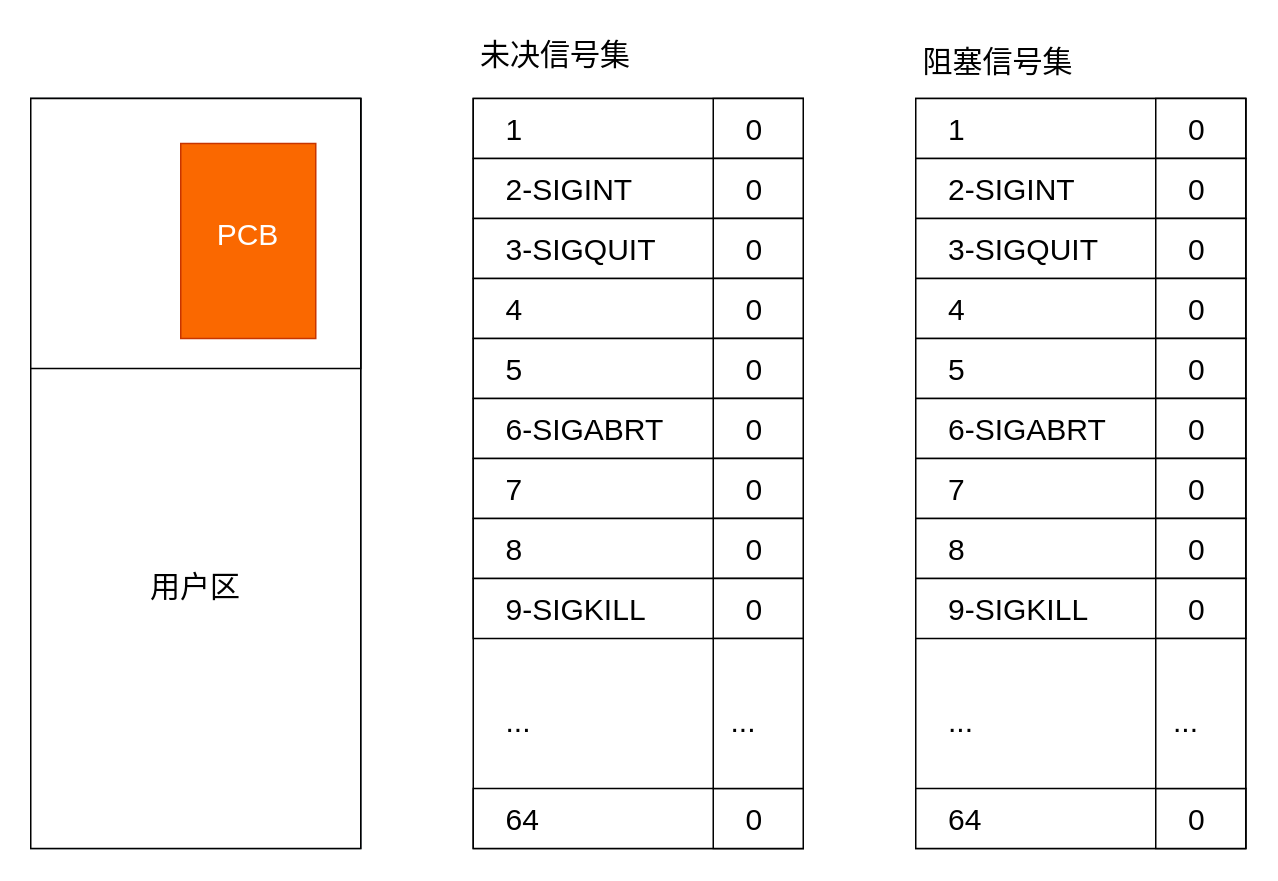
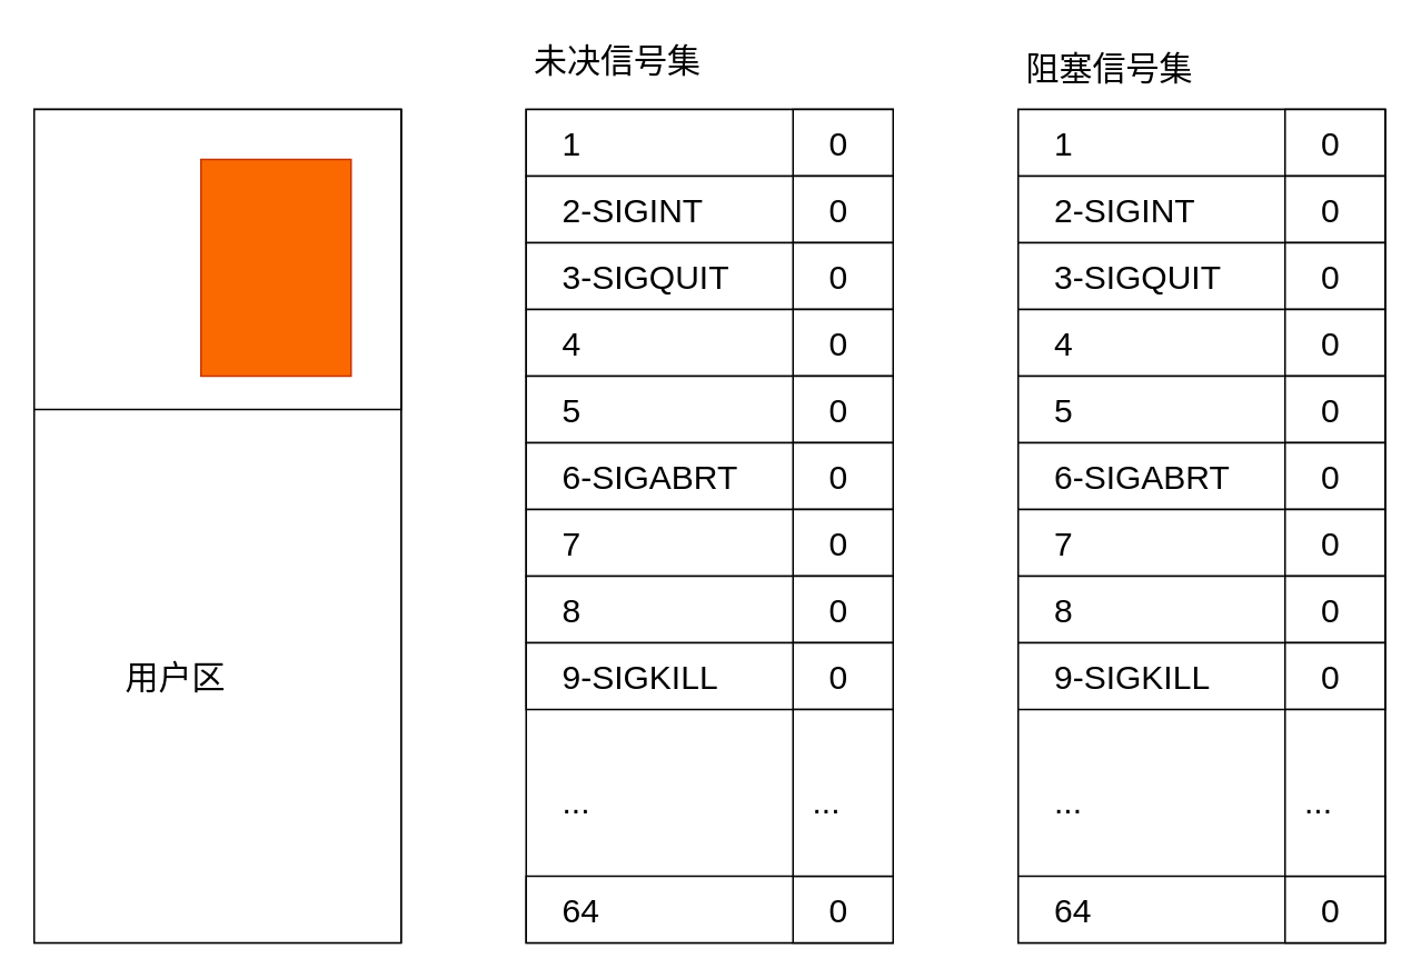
  <mxCell id="0" />
  <mxCell id="1" parent="0" />
  <mxCell id="2" value="" style="group;fillColor=#647687;fontColor=#ffffff;strokeColor=#314354;" vertex="1" connectable="0" parent="1"><mxGeometry x="20" y="65" width="220" height="500" as="geometry" /></mxCell>
  <mxCell id="3" value="" style="rounded=0;whiteSpace=wrap;html=1;" vertex="1" parent="2"><mxGeometry width="220.0" height="500" as="geometry" /></mxCell>
  <mxCell id="4" value="" style="rounded=0;whiteSpace=wrap;html=1;" vertex="1" parent="2"><mxGeometry width="220.0" height="180" as="geometry" /></mxCell>
- <mxCell id="5" value="&lt;font style=&quot;font-size: 20px;&quot;&gt;用户区&lt;/font&gt;" style="text;html=1;align=center;verticalAlign=middle;whiteSpace=wrap;rounded=0;" vertex="1" parent="2"><mxGeometry x="65" y="310" width="90" height="30" as="geometry" /></mxCell>
+ <mxCell id="5" value="&lt;font style=&quot;font-size: 20px;&quot;&gt;用户区&lt;/font&gt;" style="text;html=1;align=center;verticalAlign=middle;whiteSpace=wrap;rounded=0;" vertex="1" parent="2"><mxGeometry x="40" y="325" width="90" height="30" as="geometry" /></mxCell>
  <mxCell id="6" value="" style="rounded=0;whiteSpace=wrap;html=1;fillColor=#fa6800;strokeColor=#C73500;fillStyle=solid;fontColor=#000000;" vertex="1" parent="2"><mxGeometry x="100" y="30" width="90" height="130" as="geometry" /></mxCell>
- <mxCell id="7" value="&lt;font style=&quot;font-size: 20px;&quot;&gt;PCB&lt;/font&gt;" style="text;html=1;align=center;verticalAlign=middle;whiteSpace=wrap;rounded=0;fontColor=#FFFFFF;" vertex="1" parent="2"><mxGeometry x="100" y="75" width="90" height="30" as="geometry" /></mxCell>
  <mxCell id="8" value="&lt;font style=&quot;font-size: 20px;&quot;&gt;未决信号集&lt;/font&gt;" style="text;html=1;align=center;verticalAlign=middle;whiteSpace=wrap;rounded=0;" vertex="1" parent="1"><mxGeometry x="315" y="20" width="110" height="30" as="geometry" /></mxCell>
  <mxCell id="9" value="&lt;span style=&quot;font-size: 20px;&quot;&gt;阻塞信号集&lt;/span&gt;" style="text;html=1;align=center;verticalAlign=middle;whiteSpace=wrap;rounded=0;" vertex="1" parent="1"><mxGeometry x="610" y="25" width="110" height="30" as="geometry" /></mxCell>
  <mxCell id="10" value="" style="group" vertex="1" connectable="0" parent="1"><mxGeometry x="610" y="65" width="220" height="500" as="geometry" /></mxCell>
  <mxCell id="11" value="" style="rounded=0;whiteSpace=wrap;html=1;" vertex="1" parent="10"><mxGeometry width="220.0" height="500" as="geometry" /></mxCell>
  <mxCell id="12" value="" style="group" vertex="1" connectable="0" parent="10"><mxGeometry width="220" height="40" as="geometry" /></mxCell>
  <mxCell id="13" value="" style="rounded=0;whiteSpace=wrap;html=1;" vertex="1" parent="12"><mxGeometry width="220" height="40" as="geometry" /></mxCell>
  <mxCell id="14" value="" style="rounded=0;whiteSpace=wrap;html=1;" vertex="1" parent="12"><mxGeometry x="160" width="60" height="40" as="geometry" /></mxCell>
  <mxCell id="15" value="&lt;font style=&quot;font-size: 20px;&quot;&gt;1&lt;/font&gt;" style="text;html=1;align=left;verticalAlign=middle;whiteSpace=wrap;rounded=0;" vertex="1" parent="12"><mxGeometry x="20" y="5" width="90" height="30" as="geometry" /></mxCell>
  <mxCell id="16" value="&lt;font style=&quot;font-size: 20px;&quot;&gt;0&lt;/font&gt;" style="text;html=1;align=left;verticalAlign=middle;whiteSpace=wrap;rounded=0;" vertex="1" parent="12"><mxGeometry x="180" y="5" width="20" height="30" as="geometry" /></mxCell>
  <mxCell id="17" value="" style="group" vertex="1" connectable="0" parent="10"><mxGeometry y="40" width="220" height="40" as="geometry" /></mxCell>
  <mxCell id="18" value="" style="rounded=0;whiteSpace=wrap;html=1;" vertex="1" parent="17"><mxGeometry width="220" height="40" as="geometry" /></mxCell>
  <mxCell id="19" value="" style="rounded=0;whiteSpace=wrap;html=1;" vertex="1" parent="17"><mxGeometry x="160" width="60" height="40" as="geometry" /></mxCell>
  <mxCell id="20" value="&lt;font style=&quot;font-size: 20px;&quot;&gt;2-SIGINT&lt;/font&gt;" style="text;html=1;align=left;verticalAlign=middle;whiteSpace=wrap;rounded=0;" vertex="1" parent="17"><mxGeometry x="20" y="5" width="90" height="30" as="geometry" /></mxCell>
  <mxCell id="21" value="&lt;font style=&quot;font-size: 20px;&quot;&gt;0&lt;/font&gt;" style="text;html=1;align=left;verticalAlign=middle;whiteSpace=wrap;rounded=0;" vertex="1" parent="17"><mxGeometry x="180" y="5" width="20" height="30" as="geometry" /></mxCell>
  <mxCell id="22" value="" style="group" vertex="1" connectable="0" parent="10"><mxGeometry y="80" width="220" height="40" as="geometry" /></mxCell>
  <mxCell id="23" value="" style="rounded=0;whiteSpace=wrap;html=1;" vertex="1" parent="22"><mxGeometry width="220" height="40" as="geometry" /></mxCell>
  <mxCell id="24" value="" style="rounded=0;whiteSpace=wrap;html=1;" vertex="1" parent="22"><mxGeometry x="160" width="60" height="40" as="geometry" /></mxCell>
  <mxCell id="25" value="&lt;font style=&quot;font-size: 20px;&quot;&gt;3-SIGQUIT&lt;/font&gt;" style="text;html=1;align=left;verticalAlign=middle;whiteSpace=wrap;rounded=0;" vertex="1" parent="22"><mxGeometry x="20" y="5" width="110" height="30" as="geometry" /></mxCell>
  <mxCell id="26" value="&lt;font style=&quot;font-size: 20px;&quot;&gt;0&lt;/font&gt;" style="text;html=1;align=left;verticalAlign=middle;whiteSpace=wrap;rounded=0;" vertex="1" parent="22"><mxGeometry x="180" y="5" width="20" height="30" as="geometry" /></mxCell>
  <mxCell id="27" value="" style="group" vertex="1" connectable="0" parent="10"><mxGeometry y="120" width="220" height="40" as="geometry" /></mxCell>
  <mxCell id="28" value="" style="rounded=0;whiteSpace=wrap;html=1;" vertex="1" parent="27"><mxGeometry width="220" height="40" as="geometry" /></mxCell>
  <mxCell id="29" value="" style="rounded=0;whiteSpace=wrap;html=1;" vertex="1" parent="27"><mxGeometry x="160" width="60" height="40" as="geometry" /></mxCell>
  <mxCell id="30" value="&lt;font style=&quot;font-size: 20px;&quot;&gt;4&lt;/font&gt;" style="text;html=1;align=left;verticalAlign=middle;whiteSpace=wrap;rounded=0;" vertex="1" parent="27"><mxGeometry x="20" y="5" width="90" height="30" as="geometry" /></mxCell>
  <mxCell id="31" value="&lt;font style=&quot;font-size: 20px;&quot;&gt;0&lt;/font&gt;" style="text;html=1;align=left;verticalAlign=middle;whiteSpace=wrap;rounded=0;" vertex="1" parent="27"><mxGeometry x="180" y="5" width="20" height="30" as="geometry" /></mxCell>
  <mxCell id="32" value="" style="group" vertex="1" connectable="0" parent="10"><mxGeometry y="160" width="220" height="40" as="geometry" /></mxCell>
  <mxCell id="33" value="" style="rounded=0;whiteSpace=wrap;html=1;" vertex="1" parent="32"><mxGeometry width="220" height="40" as="geometry" /></mxCell>
  <mxCell id="34" value="" style="rounded=0;whiteSpace=wrap;html=1;" vertex="1" parent="32"><mxGeometry x="160" width="60" height="40" as="geometry" /></mxCell>
  <mxCell id="35" value="&lt;font style=&quot;font-size: 20px;&quot;&gt;5&lt;/font&gt;" style="text;html=1;align=left;verticalAlign=middle;whiteSpace=wrap;rounded=0;" vertex="1" parent="32"><mxGeometry x="20" y="5" width="90" height="30" as="geometry" /></mxCell>
  <mxCell id="36" value="&lt;font style=&quot;font-size: 20px;&quot;&gt;0&lt;/font&gt;" style="text;html=1;align=left;verticalAlign=middle;whiteSpace=wrap;rounded=0;" vertex="1" parent="32"><mxGeometry x="180" y="5" width="20" height="30" as="geometry" /></mxCell>
  <mxCell id="37" value="" style="group" vertex="1" connectable="0" parent="10"><mxGeometry y="200" width="220" height="40" as="geometry" /></mxCell>
  <mxCell id="38" value="" style="rounded=0;whiteSpace=wrap;html=1;" vertex="1" parent="37"><mxGeometry width="220" height="40" as="geometry" /></mxCell>
  <mxCell id="39" value="" style="rounded=0;whiteSpace=wrap;html=1;" vertex="1" parent="37"><mxGeometry x="160" width="60" height="40" as="geometry" /></mxCell>
  <mxCell id="40" value="&lt;font style=&quot;font-size: 20px;&quot;&gt;6-SIGABRT&lt;/font&gt;" style="text;html=1;align=left;verticalAlign=middle;whiteSpace=wrap;rounded=0;" vertex="1" parent="37"><mxGeometry x="20" y="5" width="110" height="30" as="geometry" /></mxCell>
  <mxCell id="41" value="&lt;font style=&quot;font-size: 20px;&quot;&gt;0&lt;/font&gt;" style="text;html=1;align=left;verticalAlign=middle;whiteSpace=wrap;rounded=0;" vertex="1" parent="37"><mxGeometry x="180" y="5" width="20" height="30" as="geometry" /></mxCell>
  <mxCell id="42" value="" style="group" vertex="1" connectable="0" parent="10"><mxGeometry y="240" width="220" height="40" as="geometry" /></mxCell>
  <mxCell id="43" value="" style="rounded=0;whiteSpace=wrap;html=1;" vertex="1" parent="42"><mxGeometry width="220" height="40" as="geometry" /></mxCell>
  <mxCell id="44" value="" style="rounded=0;whiteSpace=wrap;html=1;" vertex="1" parent="42"><mxGeometry x="160" width="60" height="40" as="geometry" /></mxCell>
  <mxCell id="45" value="&lt;font style=&quot;font-size: 20px;&quot;&gt;7&lt;/font&gt;" style="text;html=1;align=left;verticalAlign=middle;whiteSpace=wrap;rounded=0;" vertex="1" parent="42"><mxGeometry x="20" y="5" width="90" height="30" as="geometry" /></mxCell>
  <mxCell id="46" value="&lt;font style=&quot;font-size: 20px;&quot;&gt;0&lt;/font&gt;" style="text;html=1;align=left;verticalAlign=middle;whiteSpace=wrap;rounded=0;" vertex="1" parent="42"><mxGeometry x="180" y="5" width="20" height="30" as="geometry" /></mxCell>
  <mxCell id="47" value="" style="group" vertex="1" connectable="0" parent="10"><mxGeometry y="280" width="220" height="40" as="geometry" /></mxCell>
  <mxCell id="48" value="" style="rounded=0;whiteSpace=wrap;html=1;" vertex="1" parent="47"><mxGeometry width="220" height="40" as="geometry" /></mxCell>
  <mxCell id="49" value="" style="rounded=0;whiteSpace=wrap;html=1;" vertex="1" parent="47"><mxGeometry x="160" width="60" height="40" as="geometry" /></mxCell>
  <mxCell id="50" value="&lt;font style=&quot;font-size: 20px;&quot;&gt;8&lt;/font&gt;" style="text;html=1;align=left;verticalAlign=middle;whiteSpace=wrap;rounded=0;" vertex="1" parent="47"><mxGeometry x="20" y="5" width="90" height="30" as="geometry" /></mxCell>
  <mxCell id="51" value="&lt;font style=&quot;font-size: 20px;&quot;&gt;0&lt;/font&gt;" style="text;html=1;align=left;verticalAlign=middle;whiteSpace=wrap;rounded=0;" vertex="1" parent="47"><mxGeometry x="180" y="5" width="20" height="30" as="geometry" /></mxCell>
  <mxCell id="52" value="" style="group" vertex="1" connectable="0" parent="10"><mxGeometry y="460" width="220" height="40" as="geometry" /></mxCell>
  <mxCell id="53" value="" style="rounded=0;whiteSpace=wrap;html=1;" vertex="1" parent="52"><mxGeometry width="220" height="40" as="geometry" /></mxCell>
  <mxCell id="54" value="" style="rounded=0;whiteSpace=wrap;html=1;" vertex="1" parent="52"><mxGeometry x="160" width="60" height="40" as="geometry" /></mxCell>
  <mxCell id="55" value="&lt;font style=&quot;font-size: 20px;&quot;&gt;64&lt;/font&gt;" style="text;html=1;align=left;verticalAlign=middle;whiteSpace=wrap;rounded=0;" vertex="1" parent="52"><mxGeometry x="20" y="5" width="90" height="30" as="geometry" /></mxCell>
  <mxCell id="56" value="&lt;font style=&quot;font-size: 20px;&quot;&gt;0&lt;/font&gt;" style="text;html=1;align=left;verticalAlign=middle;whiteSpace=wrap;rounded=0;" vertex="1" parent="52"><mxGeometry x="180" y="5" width="20" height="30" as="geometry" /></mxCell>
  <mxCell id="57" value="" style="group" vertex="1" connectable="0" parent="10"><mxGeometry y="320" width="220" height="40" as="geometry" /></mxCell>
  <mxCell id="58" value="" style="rounded=0;whiteSpace=wrap;html=1;" vertex="1" parent="57"><mxGeometry width="220" height="40" as="geometry" /></mxCell>
  <mxCell id="59" value="" style="rounded=0;whiteSpace=wrap;html=1;" vertex="1" parent="57"><mxGeometry x="160" width="60" height="40" as="geometry" /></mxCell>
  <mxCell id="60" value="&lt;font style=&quot;font-size: 20px;&quot;&gt;9-SIGKILL&lt;/font&gt;" style="text;html=1;align=left;verticalAlign=middle;whiteSpace=wrap;rounded=0;" vertex="1" parent="57"><mxGeometry x="20" y="5" width="110" height="30" as="geometry" /></mxCell>
  <mxCell id="61" value="&lt;font style=&quot;font-size: 20px;&quot;&gt;0&lt;/font&gt;" style="text;html=1;align=left;verticalAlign=middle;whiteSpace=wrap;rounded=0;" vertex="1" parent="57"><mxGeometry x="180" y="5" width="20" height="30" as="geometry" /></mxCell>
  <mxCell id="62" value="&lt;span style=&quot;font-size: 20px;&quot;&gt;...&lt;/span&gt;" style="text;html=1;align=left;verticalAlign=middle;whiteSpace=wrap;rounded=0;" vertex="1" parent="10"><mxGeometry x="20" y="400" width="90" height="30" as="geometry" /></mxCell>
  <mxCell id="63" value="" style="rounded=0;whiteSpace=wrap;html=1;" vertex="1" parent="10"><mxGeometry x="160" y="360" width="60" height="100" as="geometry" /></mxCell>
  <mxCell id="64" value="&lt;span style=&quot;font-size: 20px;&quot;&gt;...&lt;/span&gt;" style="text;html=1;align=left;verticalAlign=middle;whiteSpace=wrap;rounded=0;" vertex="1" parent="10"><mxGeometry x="170" y="400" width="20" height="30" as="geometry" /></mxCell>
  <mxCell id="65" value="" style="group" vertex="1" connectable="0" parent="1"><mxGeometry x="315" y="65" width="220" height="500" as="geometry" /></mxCell>
  <mxCell id="66" value="" style="rounded=0;whiteSpace=wrap;html=1;" vertex="1" parent="65"><mxGeometry width="220.0" height="500" as="geometry" /></mxCell>
  <mxCell id="67" value="" style="group" vertex="1" connectable="0" parent="65"><mxGeometry width="220" height="40" as="geometry" /></mxCell>
  <mxCell id="68" value="" style="rounded=0;whiteSpace=wrap;html=1;" vertex="1" parent="67"><mxGeometry width="220" height="40" as="geometry" /></mxCell>
  <mxCell id="69" value="" style="rounded=0;whiteSpace=wrap;html=1;" vertex="1" parent="67"><mxGeometry x="160" width="60" height="40" as="geometry" /></mxCell>
  <mxCell id="70" value="&lt;font style=&quot;font-size: 20px;&quot;&gt;1&lt;/font&gt;" style="text;html=1;align=left;verticalAlign=middle;whiteSpace=wrap;rounded=0;" vertex="1" parent="67"><mxGeometry x="20" y="5" width="90" height="30" as="geometry" /></mxCell>
  <mxCell id="71" value="&lt;font style=&quot;font-size: 20px;&quot;&gt;0&lt;/font&gt;" style="text;html=1;align=left;verticalAlign=middle;whiteSpace=wrap;rounded=0;" vertex="1" parent="67"><mxGeometry x="180" y="5" width="20" height="30" as="geometry" /></mxCell>
  <mxCell id="72" value="" style="group" vertex="1" connectable="0" parent="65"><mxGeometry y="40" width="220" height="40" as="geometry" /></mxCell>
  <mxCell id="73" value="" style="rounded=0;whiteSpace=wrap;html=1;" vertex="1" parent="72"><mxGeometry width="220" height="40" as="geometry" /></mxCell>
  <mxCell id="74" value="" style="rounded=0;whiteSpace=wrap;html=1;" vertex="1" parent="72"><mxGeometry x="160" width="60" height="40" as="geometry" /></mxCell>
  <mxCell id="75" value="&lt;font style=&quot;font-size: 20px;&quot;&gt;2-SIGINT&lt;/font&gt;" style="text;html=1;align=left;verticalAlign=middle;whiteSpace=wrap;rounded=0;" vertex="1" parent="72"><mxGeometry x="20" y="5" width="90" height="30" as="geometry" /></mxCell>
  <mxCell id="76" value="&lt;font style=&quot;font-size: 20px;&quot;&gt;0&lt;/font&gt;" style="text;html=1;align=left;verticalAlign=middle;whiteSpace=wrap;rounded=0;" vertex="1" parent="72"><mxGeometry x="180" y="5" width="20" height="30" as="geometry" /></mxCell>
  <mxCell id="77" value="" style="group" vertex="1" connectable="0" parent="65"><mxGeometry y="80" width="220" height="40" as="geometry" /></mxCell>
  <mxCell id="78" value="" style="rounded=0;whiteSpace=wrap;html=1;" vertex="1" parent="77"><mxGeometry width="220" height="40" as="geometry" /></mxCell>
  <mxCell id="79" value="" style="rounded=0;whiteSpace=wrap;html=1;" vertex="1" parent="77"><mxGeometry x="160" width="60" height="40" as="geometry" /></mxCell>
  <mxCell id="80" value="&lt;font style=&quot;font-size: 20px;&quot;&gt;3-SIGQUIT&lt;/font&gt;" style="text;html=1;align=left;verticalAlign=middle;whiteSpace=wrap;rounded=0;" vertex="1" parent="77"><mxGeometry x="20" y="5" width="110" height="30" as="geometry" /></mxCell>
  <mxCell id="81" value="&lt;font style=&quot;font-size: 20px;&quot;&gt;0&lt;/font&gt;" style="text;html=1;align=left;verticalAlign=middle;whiteSpace=wrap;rounded=0;" vertex="1" parent="77"><mxGeometry x="180" y="5" width="20" height="30" as="geometry" /></mxCell>
  <mxCell id="82" value="" style="group" vertex="1" connectable="0" parent="65"><mxGeometry y="120" width="220" height="40" as="geometry" /></mxCell>
  <mxCell id="83" value="" style="rounded=0;whiteSpace=wrap;html=1;" vertex="1" parent="82"><mxGeometry width="220" height="40" as="geometry" /></mxCell>
  <mxCell id="84" value="" style="rounded=0;whiteSpace=wrap;html=1;" vertex="1" parent="82"><mxGeometry x="160" width="60" height="40" as="geometry" /></mxCell>
  <mxCell id="85" value="&lt;font style=&quot;font-size: 20px;&quot;&gt;4&lt;/font&gt;" style="text;html=1;align=left;verticalAlign=middle;whiteSpace=wrap;rounded=0;" vertex="1" parent="82"><mxGeometry x="20" y="5" width="90" height="30" as="geometry" /></mxCell>
  <mxCell id="86" value="&lt;font style=&quot;font-size: 20px;&quot;&gt;0&lt;/font&gt;" style="text;html=1;align=left;verticalAlign=middle;whiteSpace=wrap;rounded=0;" vertex="1" parent="82"><mxGeometry x="180" y="5" width="20" height="30" as="geometry" /></mxCell>
  <mxCell id="87" value="" style="group" vertex="1" connectable="0" parent="65"><mxGeometry y="160" width="220" height="40" as="geometry" /></mxCell>
  <mxCell id="88" value="" style="rounded=0;whiteSpace=wrap;html=1;" vertex="1" parent="87"><mxGeometry width="220" height="40" as="geometry" /></mxCell>
  <mxCell id="89" value="" style="rounded=0;whiteSpace=wrap;html=1;" vertex="1" parent="87"><mxGeometry x="160" width="60" height="40" as="geometry" /></mxCell>
  <mxCell id="90" value="&lt;font style=&quot;font-size: 20px;&quot;&gt;5&lt;/font&gt;" style="text;html=1;align=left;verticalAlign=middle;whiteSpace=wrap;rounded=0;" vertex="1" parent="87"><mxGeometry x="20" y="5" width="90" height="30" as="geometry" /></mxCell>
  <mxCell id="91" value="&lt;font style=&quot;font-size: 20px;&quot;&gt;0&lt;/font&gt;" style="text;html=1;align=left;verticalAlign=middle;whiteSpace=wrap;rounded=0;" vertex="1" parent="87"><mxGeometry x="180" y="5" width="20" height="30" as="geometry" /></mxCell>
  <mxCell id="92" value="" style="group" vertex="1" connectable="0" parent="65"><mxGeometry y="200" width="220" height="40" as="geometry" /></mxCell>
  <mxCell id="93" value="" style="rounded=0;whiteSpace=wrap;html=1;" vertex="1" parent="92"><mxGeometry width="220" height="40" as="geometry" /></mxCell>
  <mxCell id="94" value="" style="rounded=0;whiteSpace=wrap;html=1;" vertex="1" parent="92"><mxGeometry x="160" width="60" height="40" as="geometry" /></mxCell>
  <mxCell id="95" value="&lt;font style=&quot;font-size: 20px;&quot;&gt;6-SIGABRT&lt;/font&gt;" style="text;html=1;align=left;verticalAlign=middle;whiteSpace=wrap;rounded=0;" vertex="1" parent="92"><mxGeometry x="20" y="5" width="110" height="30" as="geometry" /></mxCell>
  <mxCell id="96" value="&lt;font style=&quot;font-size: 20px;&quot;&gt;0&lt;/font&gt;" style="text;html=1;align=left;verticalAlign=middle;whiteSpace=wrap;rounded=0;" vertex="1" parent="92"><mxGeometry x="180" y="5" width="20" height="30" as="geometry" /></mxCell>
  <mxCell id="97" value="" style="group" vertex="1" connectable="0" parent="65"><mxGeometry y="240" width="220" height="40" as="geometry" /></mxCell>
  <mxCell id="98" value="" style="rounded=0;whiteSpace=wrap;html=1;" vertex="1" parent="97"><mxGeometry width="220" height="40" as="geometry" /></mxCell>
  <mxCell id="99" value="" style="rounded=0;whiteSpace=wrap;html=1;" vertex="1" parent="97"><mxGeometry x="160" width="60" height="40" as="geometry" /></mxCell>
  <mxCell id="100" value="&lt;font style=&quot;font-size: 20px;&quot;&gt;7&lt;/font&gt;" style="text;html=1;align=left;verticalAlign=middle;whiteSpace=wrap;rounded=0;" vertex="1" parent="97"><mxGeometry x="20" y="5" width="90" height="30" as="geometry" /></mxCell>
  <mxCell id="101" value="&lt;font style=&quot;font-size: 20px;&quot;&gt;0&lt;/font&gt;" style="text;html=1;align=left;verticalAlign=middle;whiteSpace=wrap;rounded=0;" vertex="1" parent="97"><mxGeometry x="180" y="5" width="20" height="30" as="geometry" /></mxCell>
  <mxCell id="102" value="" style="group" vertex="1" connectable="0" parent="65"><mxGeometry y="280" width="220" height="40" as="geometry" /></mxCell>
  <mxCell id="103" value="" style="rounded=0;whiteSpace=wrap;html=1;" vertex="1" parent="102"><mxGeometry width="220" height="40" as="geometry" /></mxCell>
  <mxCell id="104" value="" style="rounded=0;whiteSpace=wrap;html=1;" vertex="1" parent="102"><mxGeometry x="160" width="60" height="40" as="geometry" /></mxCell>
  <mxCell id="105" value="&lt;font style=&quot;font-size: 20px;&quot;&gt;8&lt;/font&gt;" style="text;html=1;align=left;verticalAlign=middle;whiteSpace=wrap;rounded=0;" vertex="1" parent="102"><mxGeometry x="20" y="5" width="90" height="30" as="geometry" /></mxCell>
  <mxCell id="106" value="&lt;font style=&quot;font-size: 20px;&quot;&gt;0&lt;/font&gt;" style="text;html=1;align=left;verticalAlign=middle;whiteSpace=wrap;rounded=0;" vertex="1" parent="102"><mxGeometry x="180" y="5" width="20" height="30" as="geometry" /></mxCell>
  <mxCell id="107" value="" style="group" vertex="1" connectable="0" parent="65"><mxGeometry y="460" width="220" height="40" as="geometry" /></mxCell>
  <mxCell id="108" value="" style="rounded=0;whiteSpace=wrap;html=1;" vertex="1" parent="107"><mxGeometry width="220" height="40" as="geometry" /></mxCell>
  <mxCell id="109" value="" style="rounded=0;whiteSpace=wrap;html=1;" vertex="1" parent="107"><mxGeometry x="160" width="60" height="40" as="geometry" /></mxCell>
  <mxCell id="110" value="&lt;font style=&quot;font-size: 20px;&quot;&gt;64&lt;/font&gt;" style="text;html=1;align=left;verticalAlign=middle;whiteSpace=wrap;rounded=0;" vertex="1" parent="107"><mxGeometry x="20" y="5" width="90" height="30" as="geometry" /></mxCell>
  <mxCell id="111" value="&lt;font style=&quot;font-size: 20px;&quot;&gt;0&lt;/font&gt;" style="text;html=1;align=left;verticalAlign=middle;whiteSpace=wrap;rounded=0;" vertex="1" parent="107"><mxGeometry x="180" y="5" width="20" height="30" as="geometry" /></mxCell>
  <mxCell id="112" value="" style="group" vertex="1" connectable="0" parent="65"><mxGeometry y="320" width="220" height="40" as="geometry" /></mxCell>
  <mxCell id="113" value="" style="rounded=0;whiteSpace=wrap;html=1;" vertex="1" parent="112"><mxGeometry width="220" height="40" as="geometry" /></mxCell>
  <mxCell id="114" value="" style="rounded=0;whiteSpace=wrap;html=1;" vertex="1" parent="112"><mxGeometry x="160" width="60" height="40" as="geometry" /></mxCell>
  <mxCell id="115" value="&lt;font style=&quot;font-size: 20px;&quot;&gt;9-SIGKILL&lt;/font&gt;" style="text;html=1;align=left;verticalAlign=middle;whiteSpace=wrap;rounded=0;" vertex="1" parent="112"><mxGeometry x="20" y="5" width="110" height="30" as="geometry" /></mxCell>
  <mxCell id="116" value="&lt;font style=&quot;font-size: 20px;&quot;&gt;0&lt;/font&gt;" style="text;html=1;align=left;verticalAlign=middle;whiteSpace=wrap;rounded=0;" vertex="1" parent="112"><mxGeometry x="180" y="5" width="20" height="30" as="geometry" /></mxCell>
  <mxCell id="117" value="&lt;span style=&quot;font-size: 20px;&quot;&gt;...&lt;/span&gt;" style="text;html=1;align=left;verticalAlign=middle;whiteSpace=wrap;rounded=0;" vertex="1" parent="65"><mxGeometry x="20" y="400" width="90" height="30" as="geometry" /></mxCell>
  <mxCell id="118" value="" style="rounded=0;whiteSpace=wrap;html=1;" vertex="1" parent="65"><mxGeometry x="160" y="360" width="60" height="100" as="geometry" /></mxCell>
  <mxCell id="119" value="&lt;span style=&quot;font-size: 20px;&quot;&gt;...&lt;/span&gt;" style="text;html=1;align=left;verticalAlign=middle;whiteSpace=wrap;rounded=0;" vertex="1" parent="65"><mxGeometry x="170" y="400" width="20" height="30" as="geometry" /></mxCell>
